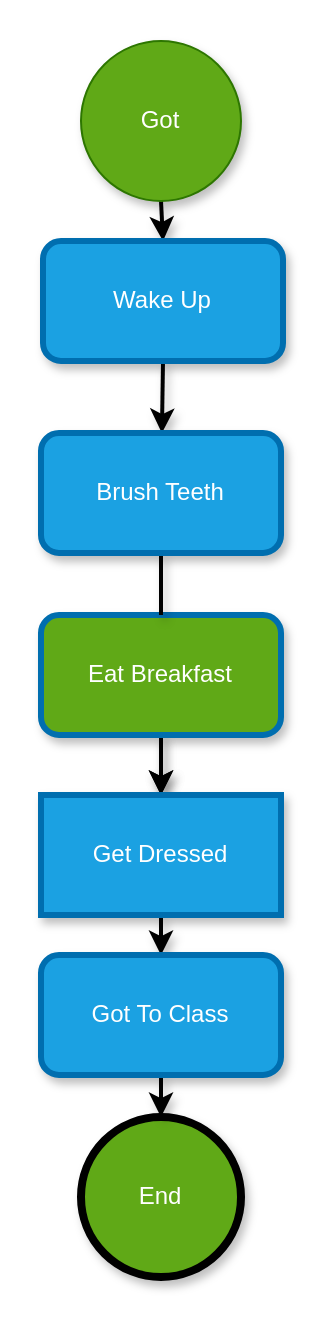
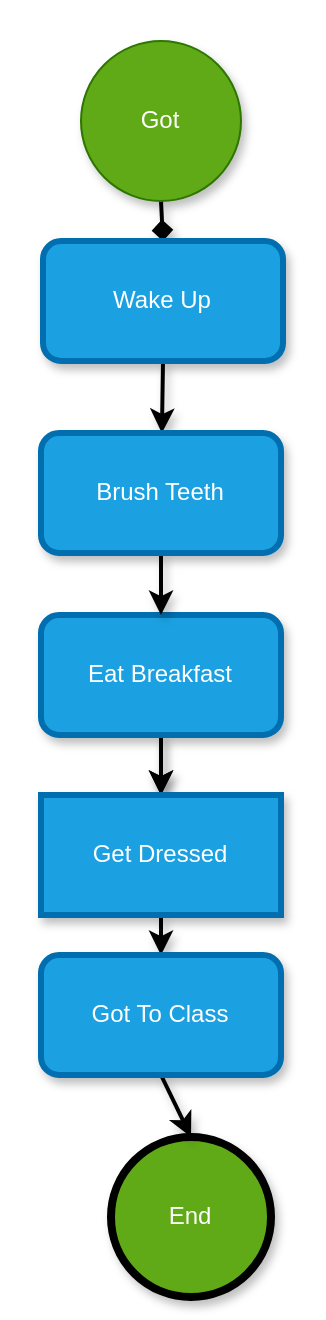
  <mxCell id="0" />
  <mxCell id="1" parent="0" />
- <mxCell id="2" style="edgeStyle=none;html=1;exitX=0.5;exitY=1;exitDx=0;exitDy=0;entryX=0.5;entryY=0;entryDx=0;entryDy=0;strokeColor=#000000;endSize=6;strokeWidth=2;shadow=1;" edge="1" parent="1" source="3" target="6"><mxGeometry relative="1" as="geometry" /></mxCell>
+ <mxCell id="2" style="edgeStyle=none;html=1;exitX=0.5;exitY=1;exitDx=0;exitDy=0;entryX=0.5;entryY=0;entryDx=0;entryDy=0;strokeColor=#000000;endSize=6;strokeWidth=2;shadow=1;endArrow=diamond;" edge="1" parent="1" source="3" target="6"><mxGeometry relative="1" as="geometry" /></mxCell>
  <mxCell id="3" value="Got" style="ellipse;whiteSpace=wrap;html=1;fillColor=#60a917;fontColor=#ffffff;strokeColor=#2D7600;shadow=1;" vertex="1" parent="1"><mxGeometry x="40" y="20" width="80" height="80" as="geometry" /></mxCell>
- <mxCell id="4" value="End" style="ellipse;whiteSpace=wrap;html=1;fillColor=#60a917;fontColor=#ffffff;strokeColor=#000000;strokeWidth=4;shadow=1;" vertex="1" parent="1"><mxGeometry x="40" y="558" width="80" height="80" as="geometry" /></mxCell>
+ <mxCell id="4" value="End" style="ellipse;whiteSpace=wrap;html=1;fillColor=#60a917;fontColor=#ffffff;strokeColor=#000000;strokeWidth=4;shadow=1;" vertex="1" parent="1"><mxGeometry x="55" y="568" width="80" height="80" as="geometry" /></mxCell>
  <mxCell id="5" style="edgeStyle=none;html=1;exitX=0.5;exitY=1;exitDx=0;exitDy=0;strokeColor=#000000;strokeWidth=2;endSize=6;shadow=1;" edge="1" parent="1" source="6" target="11"><mxGeometry relative="1" as="geometry" /></mxCell>
  <mxCell id="6" value="Wake Up" style="rounded=1;whiteSpace=wrap;html=1;strokeWidth=3;fillColor=#1ba1e2;fontColor=#ffffff;strokeColor=#006EAF;shadow=1;" vertex="1" parent="1"><mxGeometry x="21" y="120" width="120" height="60" as="geometry" /></mxCell>
  <mxCell id="7" style="edgeStyle=none;html=1;exitX=0.5;exitY=1;exitDx=0;exitDy=0;entryX=0.5;entryY=0;entryDx=0;entryDy=0;strokeColor=#000000;strokeWidth=2;endSize=6;shadow=1;" edge="1" parent="1" source="9" target="14"><mxGeometry relative="1" as="geometry" /></mxCell>
  <mxCell id="8" value="" style="edgeStyle=none;html=1;strokeColor=#000000;strokeWidth=2;endSize=6;shadow=1;" edge="1" parent="1" source="9" target="14"><mxGeometry relative="1" as="geometry" /></mxCell>
- <mxCell id="9" value="Eat Breakfast" style="rounded=1;whiteSpace=wrap;html=1;strokeWidth=3;fillColor=#60a917;fontColor=#ffffff;strokeColor=#006EAF;shadow=1;" vertex="1" parent="1"><mxGeometry x="20" y="307" width="120" height="60" as="geometry" /></mxCell>
- <mxCell id="10" style="edgeStyle=none;html=1;exitX=0.5;exitY=1;exitDx=0;exitDy=0;entryX=0.5;entryY=0;entryDx=0;entryDy=0;strokeColor=#000000;strokeWidth=2;endSize=6;shadow=1;endArrow=none;" edge="1" parent="1" source="11" target="9"><mxGeometry relative="1" as="geometry" /></mxCell>
+ <mxCell id="9" value="Eat Breakfast" style="rounded=1;whiteSpace=wrap;html=1;strokeWidth=3;fillColor=#1ba1e2;fontColor=#ffffff;strokeColor=#006EAF;shadow=1;" vertex="1" parent="1"><mxGeometry x="20" y="307" width="120" height="60" as="geometry" /></mxCell>
+ <mxCell id="10" style="edgeStyle=none;html=1;exitX=0.5;exitY=1;exitDx=0;exitDy=0;entryX=0.5;entryY=0;entryDx=0;entryDy=0;strokeColor=#000000;strokeWidth=2;endSize=6;shadow=1;" edge="1" parent="1" source="11" target="9"><mxGeometry relative="1" as="geometry" /></mxCell>
  <mxCell id="11" value="Brush Teeth" style="rounded=1;whiteSpace=wrap;html=1;strokeWidth=3;fillColor=#1ba1e2;fontColor=#ffffff;strokeColor=#006EAF;shadow=1;" vertex="1" parent="1"><mxGeometry x="20" y="216" width="120" height="60" as="geometry" /></mxCell>
  <mxCell id="12" style="edgeStyle=none;html=1;exitX=0.5;exitY=1;exitDx=0;exitDy=0;entryX=0.5;entryY=0;entryDx=0;entryDy=0;strokeColor=#000000;strokeWidth=2;endSize=6;startArrow=none;shadow=1;" edge="1" parent="1" source="15" target="4"><mxGeometry relative="1" as="geometry" /></mxCell>
  <mxCell id="13" style="edgeStyle=none;sketch=0;html=1;exitX=0.5;exitY=1;exitDx=0;exitDy=0;entryX=0.5;entryY=0;entryDx=0;entryDy=0;shadow=1;strokeColor=#000000;strokeWidth=2;endSize=6;" edge="1" parent="1" source="14" target="15"><mxGeometry relative="1" as="geometry" /></mxCell>
  <mxCell id="14" value="Get Dressed" style="whiteSpace=wrap;html=1;strokeWidth=3;fillColor=#1ba1e2;fontColor=#ffffff;strokeColor=#006EAF;shadow=1;rounded=0;" vertex="1" parent="1"><mxGeometry x="20" y="397" width="120" height="60" as="geometry" /></mxCell>
  <mxCell id="15" value="Got To Class" style="rounded=1;whiteSpace=wrap;html=1;strokeWidth=3;fillColor=#1ba1e2;fontColor=#ffffff;strokeColor=#006EAF;shadow=1;" vertex="1" parent="1"><mxGeometry x="20" y="477" width="120" height="60" as="geometry" /></mxCell>
